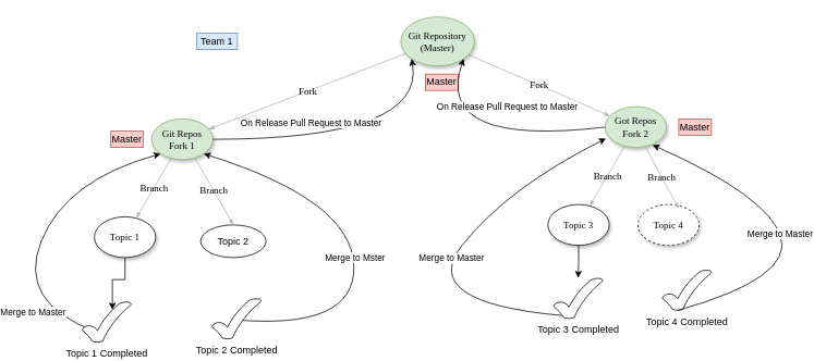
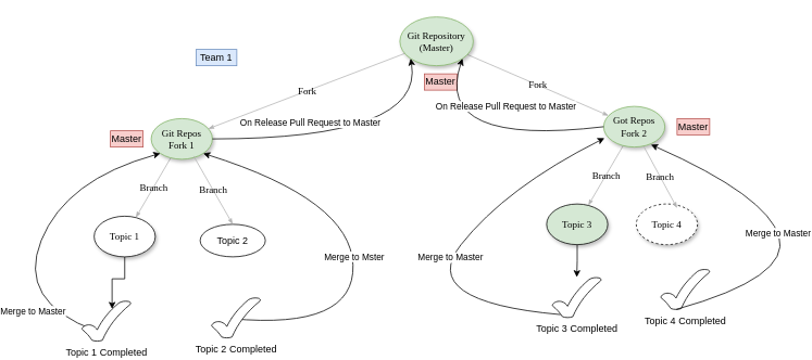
  <mxCell id="0" />
  <mxCell id="1" parent="0" />
  <mxCell id="2" value="Fork" style="edgeStyle=none;rounded=1;html=1;labelBackgroundColor=none;startArrow=none;startFill=0;startSize=5;endArrow=classicThin;endFill=1;endSize=5;jettySize=auto;orthogonalLoop=1;strokeColor=#B3B3B3;strokeWidth=1;fontFamily=Verdana;fontSize=12" parent="1" source="4" target="10" edge="1"><mxGeometry relative="1" as="geometry" /></mxCell>
  <mxCell id="3" value="Fork" style="edgeStyle=none;rounded=1;html=1;labelBackgroundColor=none;startArrow=none;startFill=0;startSize=5;endArrow=classicThin;endFill=1;endSize=5;jettySize=auto;orthogonalLoop=1;strokeColor=#B3B3B3;strokeWidth=1;fontFamily=Verdana;fontSize=12" parent="1" source="4" target="6" edge="1"><mxGeometry relative="1" as="geometry" /></mxCell>
  <mxCell id="4" value="Git Repository&lt;br&gt;(Master)" style="ellipse;whiteSpace=wrap;html=1;rounded=0;shadow=1;comic=0;labelBackgroundColor=none;strokeWidth=1;fontFamily=Verdana;fontSize=12;align=center;fillColor=#d5e8d4;strokeColor=#82b366;" parent="1" vertex="1"><mxGeometry x="490" y="20" width="90" height="60" as="geometry" /></mxCell>
  <mxCell id="5" value="Branch" style="edgeStyle=none;rounded=1;html=1;labelBackgroundColor=none;startArrow=none;startFill=0;startSize=5;endArrow=classicThin;endFill=1;endSize=5;jettySize=auto;orthogonalLoop=1;strokeColor=#B3B3B3;strokeWidth=1;fontFamily=Verdana;fontSize=12" parent="1" source="6" target="8" edge="1"><mxGeometry relative="1" as="geometry" /></mxCell>
  <mxCell id="6" value="&lt;span&gt;Got Repos Fork 2&lt;/span&gt;" style="ellipse;whiteSpace=wrap;html=1;rounded=0;shadow=1;comic=0;labelBackgroundColor=none;strokeWidth=1;fontFamily=Verdana;fontSize=12;align=center;fillColor=#d5e8d4;strokeColor=#82b366;" parent="1" vertex="1"><mxGeometry x="740" y="130" width="75" height="50" as="geometry" /></mxCell>
  <mxCell id="7" value="" style="edgeStyle=orthogonalEdgeStyle;rounded=0;orthogonalLoop=1;jettySize=auto;html=1;" edge="1" parent="1" source="8" target="27"><mxGeometry relative="1" as="geometry" /></mxCell>
- <mxCell id="8" value="&lt;span&gt;Topic 3&lt;/span&gt;" style="ellipse;whiteSpace=wrap;html=1;rounded=0;shadow=1;comic=0;labelBackgroundColor=none;strokeWidth=1;fontFamily=Verdana;fontSize=12;align=center;" parent="1" vertex="1"><mxGeometry x="670" y="250" width="75" height="50" as="geometry" /></mxCell>
+ <mxCell id="8" value="&lt;span&gt;Topic 3&lt;/span&gt;" style="ellipse;whiteSpace=wrap;html=1;rounded=0;shadow=1;comic=0;labelBackgroundColor=none;strokeWidth=1;fontFamily=Verdana;fontSize=12;align=center;fillColor=#d5e8d4;" parent="1" vertex="1"><mxGeometry x="670" y="250" width="75" height="50" as="geometry" /></mxCell>
  <mxCell id="9" value="Branch" style="edgeStyle=none;rounded=1;html=1;labelBackgroundColor=none;startArrow=none;startFill=0;startSize=5;endArrow=classicThin;endFill=1;endSize=5;jettySize=auto;orthogonalLoop=1;strokeColor=#B3B3B3;strokeWidth=1;fontFamily=Verdana;fontSize=12" parent="1" source="10" target="12" edge="1"><mxGeometry relative="1" as="geometry" /></mxCell>
  <mxCell id="10" value="Git Repos Fork 1" style="ellipse;whiteSpace=wrap;html=1;rounded=0;shadow=1;comic=0;labelBackgroundColor=none;strokeWidth=1;fontFamily=Verdana;fontSize=12;align=center;fillColor=#d5e8d4;strokeColor=#82b366;" parent="1" vertex="1"><mxGeometry x="185" y="145" width="75" height="50" as="geometry" /></mxCell>
  <mxCell id="11" value="" style="edgeStyle=orthogonalEdgeStyle;rounded=0;orthogonalLoop=1;jettySize=auto;html=1;entryX=0.617;entryY=0.2;entryDx=0;entryDy=0;entryPerimeter=0;" edge="1" parent="1" source="12" target="25"><mxGeometry relative="1" as="geometry" /></mxCell>
  <mxCell id="12" value="Topic 1" style="ellipse;whiteSpace=wrap;html=1;rounded=0;shadow=1;comic=0;labelBackgroundColor=none;strokeWidth=1;fontFamily=Verdana;fontSize=12;align=center;" parent="1" vertex="1"><mxGeometry x="115" y="265" width="75" height="50" as="geometry" /></mxCell>
- <mxCell id="13" value="Team 1" style="text;html=1;strokeColor=#6c8ebf;fillColor=#dae8fc;align=center;verticalAlign=middle;whiteSpace=wrap;rounded=0;" vertex="1" parent="1"><mxGeometry x="240" y="40" width="50" height="20" as="geometry" /></mxCell>
+ <mxCell id="13" value="Team 1" style="text;html=1;strokeColor=#6c8ebf;fillColor=#dae8fc;align=center;verticalAlign=middle;whiteSpace=wrap;rounded=0;" vertex="1" parent="1"><mxGeometry x="240" y="60" width="50" height="20" as="geometry" /></mxCell>
  <mxCell id="14" value="Topic 2" style="ellipse;whiteSpace=wrap;html=1;" vertex="1" parent="1"><mxGeometry x="245" y="275" width="80" height="40" as="geometry" /></mxCell>
  <mxCell id="15" value="Branch" style="edgeStyle=none;rounded=1;html=1;labelBackgroundColor=none;startArrow=none;startFill=0;startSize=5;endArrow=classicThin;endFill=1;endSize=5;jettySize=auto;orthogonalLoop=1;strokeColor=#B3B3B3;strokeWidth=1;fontFamily=Verdana;fontSize=12;entryX=0.5;entryY=0;entryDx=0;entryDy=0;exitX=0.693;exitY=0.92;exitDx=0;exitDy=0;exitPerimeter=0;" edge="1" parent="1" source="10" target="14"><mxGeometry relative="1" as="geometry"><mxPoint x="265" y="205" as="sourcePoint" /><mxPoint x="163.513" y="277.394" as="targetPoint" /></mxGeometry></mxCell>
  <mxCell id="16" value="&lt;span&gt;Topic 4&lt;/span&gt;" style="ellipse;whiteSpace=wrap;html=1;rounded=0;shadow=1;comic=0;labelBackgroundColor=none;strokeWidth=1;fontFamily=Verdana;fontSize=12;align=center;dashed=1;" vertex="1" parent="1"><mxGeometry x="780" y="250" width="75" height="50" as="geometry" /></mxCell>
  <mxCell id="17" value="Branch" style="edgeStyle=none;rounded=1;html=1;labelBackgroundColor=none;startArrow=none;startFill=0;startSize=5;endArrow=classicThin;endFill=1;endSize=5;jettySize=auto;orthogonalLoop=1;strokeColor=#B3B3B3;strokeWidth=1;fontFamily=Verdana;fontSize=12;entryX=0.667;entryY=0.1;entryDx=0;entryDy=0;entryPerimeter=0;exitX=0.653;exitY=0.98;exitDx=0;exitDy=0;exitPerimeter=0;" edge="1" parent="1" source="6" target="16"><mxGeometry relative="1" as="geometry"><mxPoint x="773.908" y="188.3" as="sourcePoint" /><mxPoint x="731.092" y="261.7" as="targetPoint" /></mxGeometry></mxCell>
  <mxCell id="18" value="Master" style="text;html=1;strokeColor=#b85450;fillColor=#f8cecc;align=center;verticalAlign=middle;whiteSpace=wrap;rounded=0;" vertex="1" parent="1"><mxGeometry x="135" y="160" width="40" height="20" as="geometry" /></mxCell>
  <mxCell id="19" value="Master" style="text;html=1;strokeColor=#b85450;fillColor=#f8cecc;align=center;verticalAlign=middle;whiteSpace=wrap;rounded=0;" vertex="1" parent="1"><mxGeometry x="520" y="90" width="40" height="20" as="geometry" /></mxCell>
  <mxCell id="20" value="Master" style="text;html=1;strokeColor=#b85450;fillColor=#f8cecc;align=center;verticalAlign=middle;whiteSpace=wrap;rounded=0;" vertex="1" parent="1"><mxGeometry x="830" y="145" width="40" height="20" as="geometry" /></mxCell>
  <mxCell id="21" value="" style="curved=1;endArrow=classic;html=1;exitX=0.283;exitY=0.74;exitDx=0;exitDy=0;exitPerimeter=0;entryX=0;entryY=1;entryDx=0;entryDy=0;" edge="1" parent="1" source="25" target="10"><mxGeometry width="50" height="50" relative="1" as="geometry"><mxPoint x="500" y="295" as="sourcePoint" /><mxPoint x="180" y="200" as="targetPoint" /><Array as="points"><mxPoint x="20" y="370" /><mxPoint x="80" y="220" /></Array></mxGeometry></mxCell>
  <mxCell id="22" value="Merge to Master" style="edgeLabel;html=1;align=center;verticalAlign=middle;resizable=0;points=[];" vertex="1" connectable="0" parent="21"><mxGeometry x="-0.579" y="4" relative="1" as="geometry"><mxPoint as="offset" /></mxGeometry></mxCell>
  <mxCell id="23" value="" style="curved=1;endArrow=classic;html=1;exitX=0.4;exitY=0.52;exitDx=0;exitDy=0;exitPerimeter=0;entryX=1;entryY=1;entryDx=0;entryDy=0;" edge="1" parent="1" source="26" target="10"><mxGeometry width="50" height="50" relative="1" as="geometry"><mxPoint x="147.5" y="325" as="sourcePoint" /><mxPoint x="275" y="205" as="targetPoint" /><Array as="points"><mxPoint x="435" y="405" /><mxPoint x="430" y="245" /></Array></mxGeometry></mxCell>
  <mxCell id="24" value="Merge to Mster" style="edgeLabel;html=1;align=center;verticalAlign=middle;resizable=0;points=[];" vertex="1" connectable="0" parent="23"><mxGeometry x="-0.035" y="-1" relative="1" as="geometry"><mxPoint as="offset" /></mxGeometry></mxCell>
  <mxCell id="25" value="Topic 1 Completed" style="verticalLabelPosition=bottom;verticalAlign=top;html=1;shape=mxgraph.basic.tick" vertex="1" parent="1"><mxGeometry x="100" y="369" width="60" height="50" as="geometry" /></mxCell>
  <mxCell id="26" value="Topic 2 Completed" style="verticalLabelPosition=bottom;verticalAlign=top;html=1;shape=mxgraph.basic.tick" vertex="1" parent="1"><mxGeometry x="259" y="365" width="60" height="50" as="geometry" /></mxCell>
  <mxCell id="27" value="Topic 3 Completed" style="verticalLabelPosition=bottom;verticalAlign=top;html=1;shape=mxgraph.basic.tick" vertex="1" parent="1"><mxGeometry x="677" y="340" width="60" height="50" as="geometry" /></mxCell>
  <mxCell id="28" value="Topic 4 Completed" style="verticalLabelPosition=bottom;verticalAlign=top;html=1;shape=mxgraph.basic.tick" vertex="1" parent="1"><mxGeometry x="810" y="330" width="60" height="50" as="geometry" /></mxCell>
  <mxCell id="29" value="Merge to Master" style="curved=1;endArrow=classic;html=1;entryX=0.013;entryY=0.78;entryDx=0;entryDy=0;entryPerimeter=0;exitX=0.167;exitY=0.92;exitDx=0;exitDy=0;exitPerimeter=0;" edge="1" parent="1" source="27" target="6"><mxGeometry width="50" height="50" relative="1" as="geometry"><mxPoint x="460" y="370" as="sourcePoint" /><mxPoint x="510" y="320" as="targetPoint" /><Array as="points"><mxPoint x="510" y="370" /><mxPoint x="620" y="230" /></Array></mxGeometry></mxCell>
  <mxCell id="30" value="Merge to Master" style="curved=1;endArrow=classic;html=1;entryX=0.773;entryY=0.94;entryDx=0;entryDy=0;entryPerimeter=0;exitX=0.32;exitY=0.992;exitDx=0;exitDy=0;exitPerimeter=0;" edge="1" parent="1" source="28" target="6"><mxGeometry width="50" height="50" relative="1" as="geometry"><mxPoint x="697.02" y="396" as="sourcePoint" /><mxPoint x="750.975" y="179" as="targetPoint" /><Array as="points"><mxPoint x="970" y="340" /><mxPoint x="940" y="240" /></Array></mxGeometry></mxCell>
  <mxCell id="31" value="On Release Pull Request to Master" style="curved=1;endArrow=classic;html=1;exitX=1;exitY=0.5;exitDx=0;exitDy=0;entryX=0;entryY=1;entryDx=0;entryDy=0;" edge="1" parent="1" source="10" target="4"><mxGeometry x="-0.334" y="20" width="50" height="50" relative="1" as="geometry"><mxPoint x="470" y="170" as="sourcePoint" /><mxPoint x="520" y="120" as="targetPoint" /><Array as="points"><mxPoint x="520" y="170" /></Array><mxPoint as="offset" /></mxGeometry></mxCell>
  <mxCell id="32" value="On Release Pull Request to Master" style="curved=1;endArrow=classic;html=1;exitX=0;exitY=0.5;exitDx=0;exitDy=0;entryX=1;entryY=1;entryDx=0;entryDy=0;" edge="1" parent="1" source="6" target="4"><mxGeometry x="-0.288" y="-39" width="50" height="50" relative="1" as="geometry"><mxPoint x="270.975" y="195" as="sourcePoint" /><mxPoint x="516.02" y="91.02" as="targetPoint" /><Array as="points"><mxPoint x="530" y="180" /></Array><mxPoint as="offset" /></mxGeometry></mxCell>
